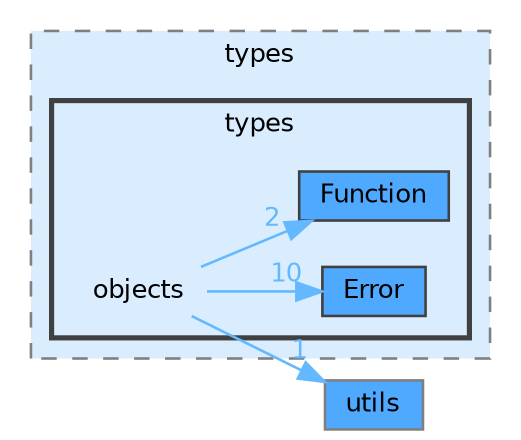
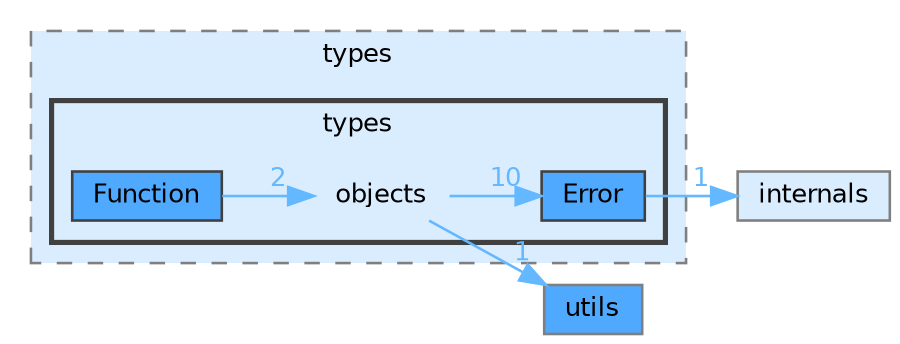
  digraph {
    compound=true
    rankdir=LR
    node [fontname=Helvetica fontsize=10 shape=box color=grey25 fillcolor="#4ea9ff" style=filled]
    edge [color=steelblue1 fontcolor=steelblue1 fontname=Helvetica fontsize=10 headlabel=1 labeldistance=1.5 labelfontname=Helvetica labelfontsize=10]
    n1 [height=0.2 label=objects shape=plaintext width=0.4 color="" fillcolor="" style=""]
    n2 [height=0.2 label=Error width=0.4]
    n3 [height=0.2 label=Function width=0.4]
    n4 [color=grey50 height=0.2 label=utils width=0.4]
+   n5 [color=grey50 fillcolor="#daedff" height=0.2 label=internals width=0.4]
    subgraph cluster_1 {
      bgcolor="#daedff"
      fontname=Helvetica
      fontsize=10
      label=types
      pencolor=grey50
      style="filled,dashed"
      subgraph cluster_2 {
        bgcolor="#daedff"
        fontname=Helvetica
        fontsize=10
        label=types
        pencolor=grey25
        style="filled,bold"
        n1
        n2
        n3
      }
    }
    n1 -> n2 [headlabel=10]
-   n1 -> n3 [headlabel=2]
+   n3 -> n1 [headlabel=2]
    n1 -> n4
+   n2 -> n5
  }
